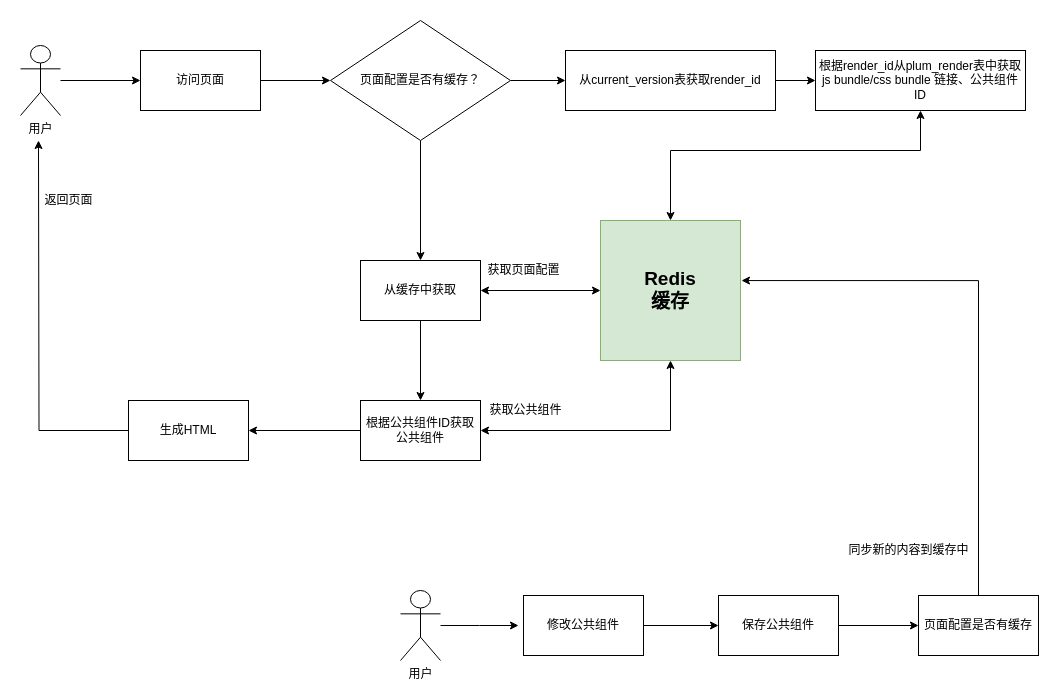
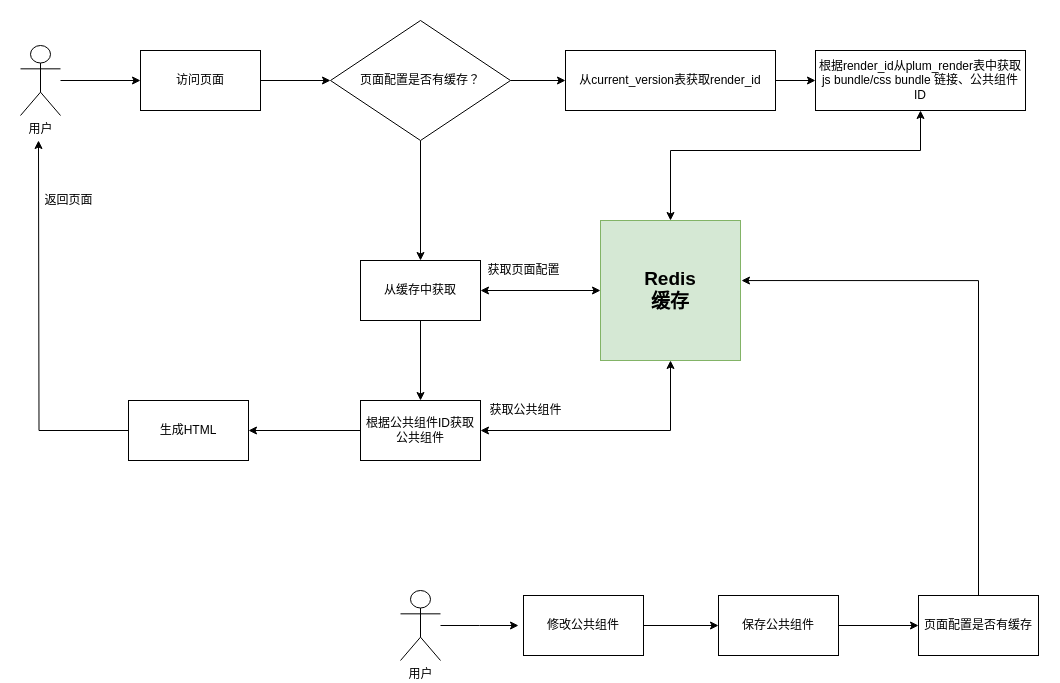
  <mxCell id="0" />
  <mxCell id="1" parent="0" />
  <mxCell id="2" style="edgeStyle=orthogonalEdgeStyle;rounded=0;orthogonalLoop=1;jettySize=auto;html=1;entryX=0;entryY=0.5;entryDx=0;entryDy=0;" edge="1" parent="1" source="3" target="5"><mxGeometry relative="1" as="geometry" /></mxCell>
  <mxCell id="3" value="用户" style="shape=umlActor;verticalLabelPosition=bottom;verticalAlign=top;html=1;outlineConnect=0;" vertex="1" parent="1"><mxGeometry x="20" y="45" width="40" height="70" as="geometry" /></mxCell>
  <mxCell id="4" style="edgeStyle=orthogonalEdgeStyle;rounded=0;orthogonalLoop=1;jettySize=auto;html=1;entryX=0;entryY=0.5;entryDx=0;entryDy=0;" edge="1" parent="1" source="5" target="8"><mxGeometry relative="1" as="geometry" /></mxCell>
  <mxCell id="5" value="访问页面" style="rounded=0;whiteSpace=wrap;html=1;" vertex="1" parent="1"><mxGeometry x="140" y="50" width="120" height="60" as="geometry" /></mxCell>
  <mxCell id="6" style="edgeStyle=orthogonalEdgeStyle;rounded=0;orthogonalLoop=1;jettySize=auto;html=1;entryX=0;entryY=0.5;entryDx=0;entryDy=0;" edge="1" parent="1" source="8" target="10"><mxGeometry relative="1" as="geometry" /></mxCell>
  <mxCell id="7" style="edgeStyle=orthogonalEdgeStyle;rounded=0;orthogonalLoop=1;jettySize=auto;html=1;entryX=0.5;entryY=0;entryDx=0;entryDy=0;" edge="1" parent="1" source="8" target="17"><mxGeometry relative="1" as="geometry" /></mxCell>
  <mxCell id="8" value="页面配置是否有缓存？" style="rhombus;whiteSpace=wrap;html=1;" vertex="1" parent="1"><mxGeometry x="330" y="20" width="180" height="120" as="geometry" /></mxCell>
  <mxCell id="9" style="edgeStyle=orthogonalEdgeStyle;rounded=0;orthogonalLoop=1;jettySize=auto;html=1;entryX=0;entryY=0.5;entryDx=0;entryDy=0;" edge="1" parent="1" source="10" target="12"><mxGeometry relative="1" as="geometry" /></mxCell>
  <mxCell id="10" value="从current_version表获取render_id" style="rounded=0;whiteSpace=wrap;html=1;" vertex="1" parent="1"><mxGeometry x="565" y="50" width="210" height="60" as="geometry" /></mxCell>
  <mxCell id="11" style="edgeStyle=orthogonalEdgeStyle;rounded=0;orthogonalLoop=1;jettySize=auto;html=1;entryX=0.5;entryY=0;entryDx=0;entryDy=0;startArrow=classic;startFill=1;" edge="1" parent="1" source="12" target="15"><mxGeometry relative="1" as="geometry"><Array as="points"><mxPoint x="920" y="150" /><mxPoint x="670" y="150" /></Array></mxGeometry></mxCell>
  <mxCell id="12" value="根据render_id从plum_render表中获取js bundle/css bundle 链接、公共组件ID" style="rounded=0;whiteSpace=wrap;html=1;" vertex="1" parent="1"><mxGeometry x="815" y="50" width="210" height="60" as="geometry" /></mxCell>
  <mxCell id="13" style="edgeStyle=orthogonalEdgeStyle;rounded=0;orthogonalLoop=1;jettySize=auto;html=1;entryX=1;entryY=0.5;entryDx=0;entryDy=0;startArrow=classic;startFill=1;" edge="1" parent="1" source="15" target="17"><mxGeometry relative="1" as="geometry" /></mxCell>
  <mxCell id="14" style="edgeStyle=orthogonalEdgeStyle;rounded=0;orthogonalLoop=1;jettySize=auto;html=1;entryX=1;entryY=0.5;entryDx=0;entryDy=0;startArrow=classic;startFill=1;" edge="1" parent="1" source="15" target="20"><mxGeometry relative="1" as="geometry"><Array as="points"><mxPoint x="670" y="430" /></Array></mxGeometry></mxCell>
  <mxCell id="15" value="&lt;b style=&quot;font-size: 19px&quot;&gt;Redis&lt;br&gt;缓存&lt;/b&gt;" style="whiteSpace=wrap;html=1;aspect=fixed;fillColor=#d5e8d4;strokeColor=#82b366;" vertex="1" parent="1"><mxGeometry x="600" y="220" width="140" height="140" as="geometry" /></mxCell>
  <mxCell id="16" style="edgeStyle=orthogonalEdgeStyle;rounded=0;orthogonalLoop=1;jettySize=auto;html=1;entryX=0.5;entryY=0;entryDx=0;entryDy=0;startArrow=none;startFill=0;" edge="1" parent="1" source="17" target="20"><mxGeometry relative="1" as="geometry" /></mxCell>
  <mxCell id="17" value="从缓存中获取" style="rounded=0;whiteSpace=wrap;html=1;" vertex="1" parent="1"><mxGeometry x="360" y="260" width="120" height="60" as="geometry" /></mxCell>
  <mxCell id="18" value="获取页面配置" style="text;html=1;align=center;verticalAlign=middle;resizable=0;points=[];autosize=1;" vertex="1" parent="1"><mxGeometry x="478" y="260" width="90" height="20" as="geometry" /></mxCell>
  <mxCell id="19" style="edgeStyle=orthogonalEdgeStyle;rounded=0;orthogonalLoop=1;jettySize=auto;html=1;entryX=1;entryY=0.5;entryDx=0;entryDy=0;startArrow=none;startFill=0;" edge="1" parent="1" source="20" target="23"><mxGeometry relative="1" as="geometry" /></mxCell>
  <mxCell id="20" value="根据公共组件ID获取公共组件" style="rounded=0;whiteSpace=wrap;html=1;" vertex="1" parent="1"><mxGeometry x="360" y="400" width="120" height="60" as="geometry" /></mxCell>
  <mxCell id="21" value="获取公共组件" style="text;html=1;align=center;verticalAlign=middle;resizable=0;points=[];autosize=1;" vertex="1" parent="1"><mxGeometry x="480" y="400" width="90" height="20" as="geometry" /></mxCell>
  <mxCell id="22" style="edgeStyle=orthogonalEdgeStyle;rounded=0;orthogonalLoop=1;jettySize=auto;html=1;startArrow=none;startFill=0;" edge="1" parent="1" source="23"><mxGeometry relative="1" as="geometry"><mxPoint x="38" y="140" as="targetPoint" /></mxGeometry></mxCell>
  <mxCell id="23" value="生成HTML" style="rounded=0;whiteSpace=wrap;html=1;" vertex="1" parent="1"><mxGeometry x="128" y="400" width="120" height="60" as="geometry" /></mxCell>
  <mxCell id="24" style="edgeStyle=orthogonalEdgeStyle;rounded=0;orthogonalLoop=1;jettySize=auto;html=1;startArrow=none;startFill=0;" edge="1" parent="1" source="25"><mxGeometry relative="1" as="geometry"><mxPoint x="518" y="625" as="targetPoint" /></mxGeometry></mxCell>
  <mxCell id="25" value="用户" style="shape=umlActor;verticalLabelPosition=bottom;verticalAlign=top;html=1;outlineConnect=0;" vertex="1" parent="1"><mxGeometry x="400" y="590" width="40" height="70" as="geometry" /></mxCell>
  <mxCell id="26" value="返回页面" style="text;html=1;align=center;verticalAlign=middle;resizable=0;points=[];autosize=1;" vertex="1" parent="1"><mxGeometry x="38" y="190" width="60" height="20" as="geometry" /></mxCell>
  <mxCell id="27" style="edgeStyle=orthogonalEdgeStyle;rounded=0;orthogonalLoop=1;jettySize=auto;html=1;entryX=0;entryY=0.5;entryDx=0;entryDy=0;startArrow=none;startFill=0;" edge="1" parent="1" source="28" target="30"><mxGeometry relative="1" as="geometry" /></mxCell>
  <mxCell id="28" value="修改公共组件" style="rounded=0;whiteSpace=wrap;html=1;" vertex="1" parent="1"><mxGeometry x="523" y="595" width="120" height="60" as="geometry" /></mxCell>
  <mxCell id="29" style="edgeStyle=orthogonalEdgeStyle;rounded=0;orthogonalLoop=1;jettySize=auto;html=1;entryX=0;entryY=0.5;entryDx=0;entryDy=0;startArrow=none;startFill=0;" edge="1" parent="1" source="30" target="32"><mxGeometry relative="1" as="geometry" /></mxCell>
  <mxCell id="30" value="保存公共组件" style="rounded=0;whiteSpace=wrap;html=1;" vertex="1" parent="1"><mxGeometry x="718" y="595" width="120" height="60" as="geometry" /></mxCell>
  <mxCell id="31" style="edgeStyle=orthogonalEdgeStyle;rounded=0;orthogonalLoop=1;jettySize=auto;html=1;entryX=1.007;entryY=0.429;entryDx=0;entryDy=0;entryPerimeter=0;startArrow=none;startFill=0;" edge="1" parent="1" source="32" target="15"><mxGeometry relative="1" as="geometry"><Array as="points"><mxPoint x="978" y="280" /></Array></mxGeometry></mxCell>
  <mxCell id="32" value="页面配置是否有缓存" style="rounded=0;whiteSpace=wrap;html=1;" vertex="1" parent="1"><mxGeometry x="918" y="595" width="120" height="60" as="geometry" /></mxCell>
- <mxCell id="33" value="同步新的内容到缓存中" style="text;html=1;align=center;verticalAlign=middle;resizable=0;points=[];autosize=1;" vertex="1" parent="1"><mxGeometry x="838" y="540" width="140" height="20" as="geometry" /></mxCell>
